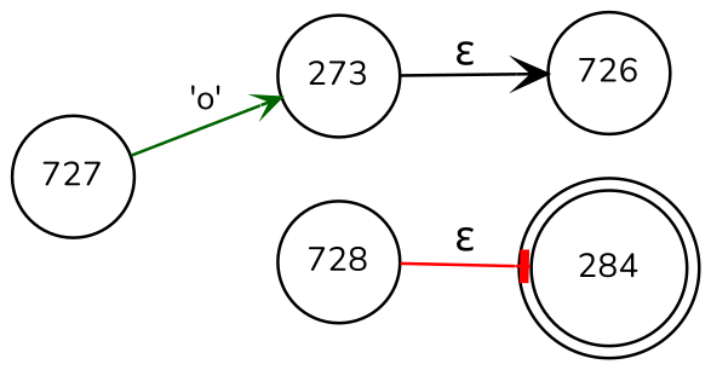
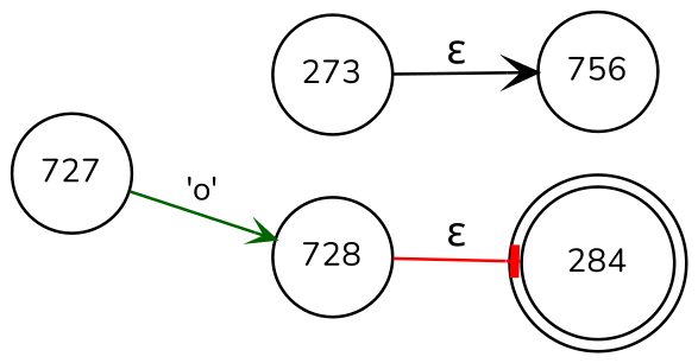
  digraph {
    fontname=Nunito
    rankdir=LR
    node [fixedsize=true fontname=Nunito fontsize=11 shape=circle peripheries=1]
    edge [arrowhead=vee fontname=Nunito]
    n1 [label=284 shape=doublecircle width=.6 peripheries=""]
    n2 [label=273 width=.55]
-   n3 [label=726 width=.55]
+   n3 [label=756 width=.55]
    n4 [label=727 width=.55]
    n5 [label=728 width=.55]
    n2 -> n3 [color=black label="&epsilon;"]
-   n4 -> n2 [arrowsize=.7 color=darkgreen fontsize=11 label="'o'"]
+   n4 -> n5 [arrowsize=.7 color=darkgreen fontsize=11 label="'o'"]
    n5 -> n1 [arrowhead=tee color=red label="&epsilon;"]
  }
